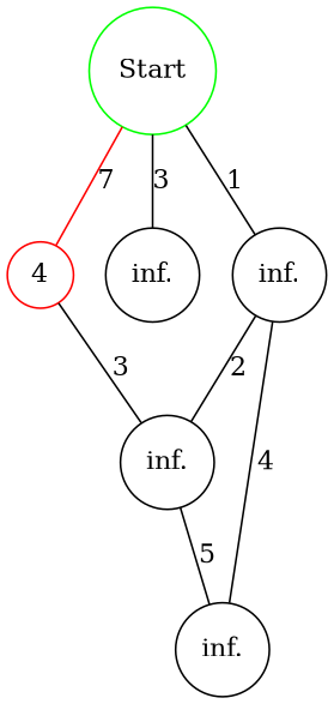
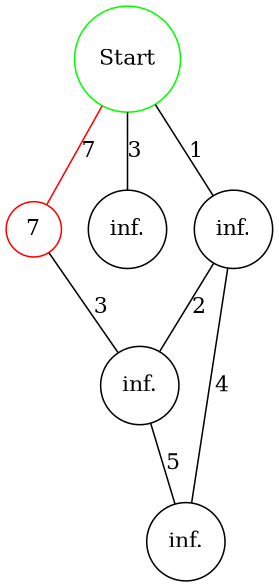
  graph {
    node [shape=circle]
    n1 [color=green label=Start width=0.5]
-   n2 [color=red label=4 width=0.5]
+   n2 [color=red label=7 width=0.5]
    n3 [label="inf." width=0.5]
    n4 [label="inf." width=0.5]
    n5 [label="inf." width=0.5]
    n6 [label="inf." width=0.5]
    n1 -- n2 [color=red label=7]
    n1 -- n3 [label=3]
    n1 -- n4 [label=1]
    n2 -- n5 [label=3]
    n4 -- n5 [label=2]
    n4 -- n6 [label=4]
    n5 -- n6 [label=5]
  }
